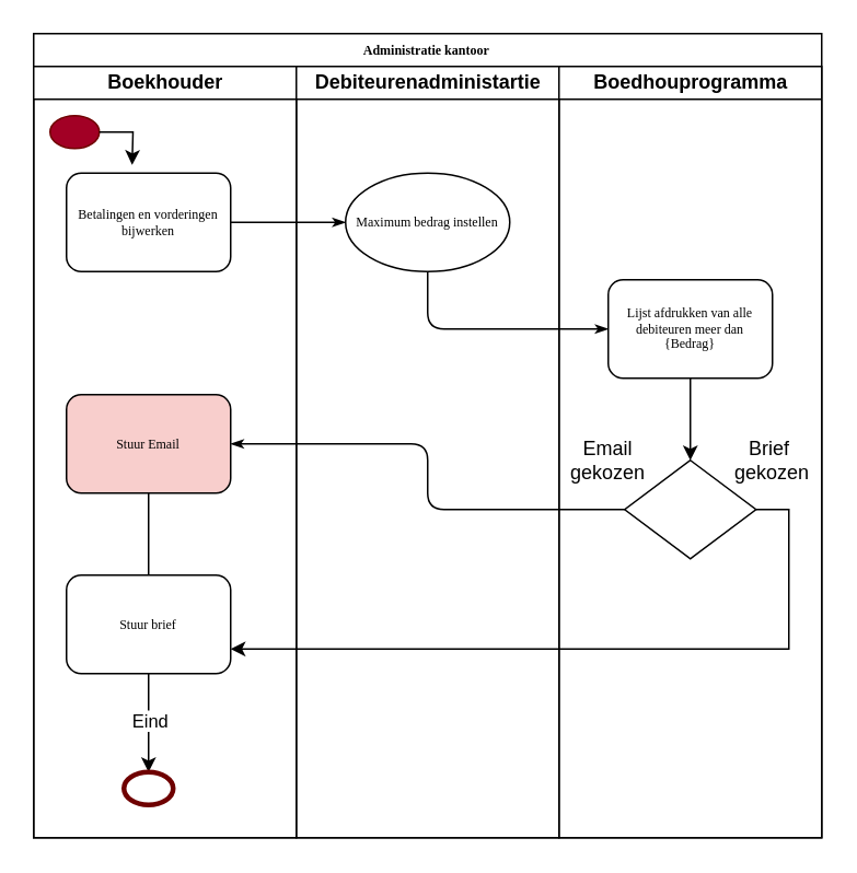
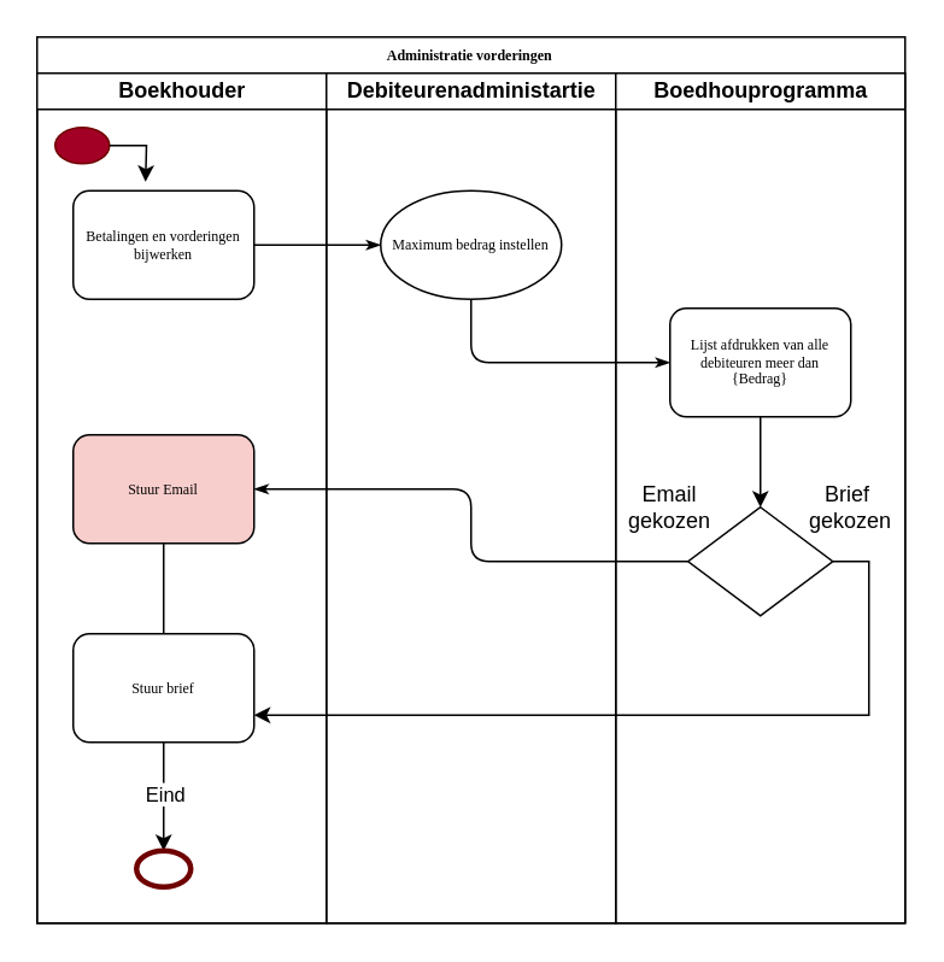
  <mxCell id="0" />
  <mxCell id="1" parent="0" />
- <mxCell id="2" value="Administratie kantoor&amp;nbsp;" style="swimlane;html=1;childLayout=stackLayout;startSize=20;rounded=0;shadow=0;labelBackgroundColor=none;strokeWidth=1;fontFamily=Verdana;fontSize=8;align=center;" parent="1" vertex="1"><mxGeometry x="20" y="20" width="480" height="490" as="geometry" /></mxCell>
+ <mxCell id="2" value="Administratie vorderingen&amp;nbsp;" style="swimlane;html=1;childLayout=stackLayout;startSize=20;rounded=0;shadow=0;labelBackgroundColor=none;strokeWidth=1;fontFamily=Verdana;fontSize=8;align=center;" parent="1" vertex="1"><mxGeometry x="20" y="20" width="480" height="490" as="geometry" /></mxCell>
  <mxCell id="3" value="Boekhouder" style="swimlane;html=1;startSize=20;" parent="2" vertex="1"><mxGeometry y="20" width="160" height="470" as="geometry" /></mxCell>
  <mxCell id="4" value="" style="ellipse;whiteSpace=wrap;html=1;fillColor=#a20025;strokeColor=#6F0000;fontColor=#ffffff;" vertex="1" parent="3"><mxGeometry x="10" y="30" width="30" height="20" as="geometry" /></mxCell>
  <mxCell id="5" value="Betalingen en vorderingen bijwerken" style="rounded=1;whiteSpace=wrap;html=1;shadow=0;labelBackgroundColor=none;strokeWidth=1;fontFamily=Verdana;fontSize=8;align=center;" parent="3" vertex="1"><mxGeometry x="20" y="65" width="100" height="60" as="geometry" /></mxCell>
  <mxCell id="6" style="edgeStyle=orthogonalEdgeStyle;rounded=0;orthogonalLoop=1;jettySize=auto;html=1;entryX=0.5;entryY=0;entryDx=0;entryDy=0;" edge="1" parent="3" source="8" target="10"><mxGeometry relative="1" as="geometry" /></mxCell>
  <mxCell id="7" value="Eind" style="edgeLabel;html=1;align=center;verticalAlign=middle;resizable=0;points=[];" vertex="1" connectable="0" parent="6"><mxGeometry x="0.624" relative="1" as="geometry"><mxPoint as="offset" /></mxGeometry></mxCell>
  <mxCell id="8" value="Stuur Email" style="rounded=1;whiteSpace=wrap;html=1;shadow=0;labelBackgroundColor=none;strokeWidth=1;fontFamily=Verdana;fontSize=8;align=center;fillColor=#f8cecc;" parent="3" vertex="1"><mxGeometry x="20" y="200" width="100" height="60" as="geometry" /></mxCell>
  <mxCell id="9" value="Stuur brief" style="rounded=1;whiteSpace=wrap;html=1;shadow=0;labelBackgroundColor=none;strokeWidth=1;fontFamily=Verdana;fontSize=8;align=center;" parent="3" vertex="1"><mxGeometry x="20" y="310" width="100" height="60" as="geometry" /></mxCell>
  <mxCell id="10" value="" style="ellipse;whiteSpace=wrap;html=1;fillColor=none;strokeColor=#6F0000;fontColor=#ffffff;strokeWidth=3;" vertex="1" parent="3"><mxGeometry x="55" y="430" width="30" height="20" as="geometry" /></mxCell>
  <mxCell id="11" style="edgeStyle=orthogonalEdgeStyle;rounded=1;html=1;labelBackgroundColor=none;startArrow=none;startFill=0;startSize=5;endArrow=classicThin;endFill=1;endSize=5;jettySize=auto;orthogonalLoop=1;strokeWidth=1;fontFamily=Verdana;fontSize=8" parent="2" source="5" target="15" edge="1"><mxGeometry relative="1" as="geometry" /></mxCell>
  <mxCell id="12" style="edgeStyle=orthogonalEdgeStyle;rounded=1;html=1;labelBackgroundColor=none;startArrow=none;startFill=0;startSize=5;endArrow=classicThin;endFill=1;endSize=5;jettySize=auto;orthogonalLoop=1;strokeWidth=1;fontFamily=Verdana;fontSize=8" parent="2" source="15" target="20" edge="1"><mxGeometry relative="1" as="geometry"><Array as="points"><mxPoint x="240" y="180" /></Array></mxGeometry></mxCell>
  <mxCell id="13" style="edgeStyle=orthogonalEdgeStyle;rounded=1;html=1;labelBackgroundColor=none;startArrow=none;startFill=0;startSize=5;endArrow=classicThin;endFill=1;endSize=5;jettySize=auto;orthogonalLoop=1;strokeWidth=1;fontFamily=Verdana;fontSize=8" parent="2" source="18" target="8" edge="1"><mxGeometry relative="1" as="geometry" /></mxCell>
  <mxCell id="14" value="Debiteurenadministartie" style="swimlane;html=1;startSize=20;" parent="2" vertex="1"><mxGeometry x="160" y="20" width="160" height="470" as="geometry" /></mxCell>
  <mxCell id="15" value="Maximum bedrag instellen" style="ellipse;whiteSpace=wrap;html=1;shadow=0;labelBackgroundColor=none;strokeWidth=1;fontFamily=Verdana;fontSize=8;align=center;" parent="14" vertex="1"><mxGeometry x="30" y="65" width="100" height="60" as="geometry" /></mxCell>
  <mxCell id="16" value="Boedhouprogramma" style="swimlane;html=1;startSize=20;" parent="2" vertex="1"><mxGeometry x="320" y="20" width="160" height="470" as="geometry" /></mxCell>
  <mxCell id="17" value="Email gekozen" style="text;html=1;strokeColor=none;fillColor=none;align=center;verticalAlign=middle;whiteSpace=wrap;rounded=0;" vertex="1" parent="16"><mxGeometry x="10" y="230" width="40" height="20" as="geometry" /></mxCell>
  <mxCell id="18" value="" style="rhombus;whiteSpace=wrap;html=1;rounded=0;shadow=0;labelBackgroundColor=none;strokeWidth=1;fontFamily=Verdana;fontSize=8;align=center;" parent="16" vertex="1"><mxGeometry x="40" y="240" width="80" height="60" as="geometry" /></mxCell>
  <mxCell id="19" style="edgeStyle=orthogonalEdgeStyle;rounded=0;orthogonalLoop=1;jettySize=auto;html=1;entryX=0.5;entryY=0;entryDx=0;entryDy=0;" edge="1" parent="16" source="20" target="18"><mxGeometry relative="1" as="geometry" /></mxCell>
  <mxCell id="20" value="Lijst afdrukken van alle debiteuren meer dan {Bedrag}" style="rounded=1;whiteSpace=wrap;html=1;shadow=0;labelBackgroundColor=none;strokeWidth=1;fontFamily=Verdana;fontSize=8;align=center;" parent="16" vertex="1"><mxGeometry x="30" y="130" width="100" height="60" as="geometry" /></mxCell>
  <mxCell id="21" value="Brief&amp;nbsp; gekozen" style="text;html=1;strokeColor=none;fillColor=none;align=center;verticalAlign=middle;whiteSpace=wrap;rounded=0;" vertex="1" parent="16"><mxGeometry x="110" y="230" width="40" height="20" as="geometry" /></mxCell>
  <mxCell id="22" style="edgeStyle=orthogonalEdgeStyle;rounded=0;orthogonalLoop=1;jettySize=auto;html=1;entryX=1;entryY=0.75;entryDx=0;entryDy=0;" edge="1" parent="2" source="18" target="9"><mxGeometry relative="1" as="geometry"><Array as="points"><mxPoint x="460" y="290" /><mxPoint x="460" y="375" /></Array></mxGeometry></mxCell>
  <mxCell id="23" style="edgeStyle=orthogonalEdgeStyle;rounded=0;orthogonalLoop=1;jettySize=auto;html=1;" edge="1" parent="1" source="4"><mxGeometry relative="1" as="geometry"><mxPoint x="80" y="100" as="targetPoint" /></mxGeometry></mxCell>
